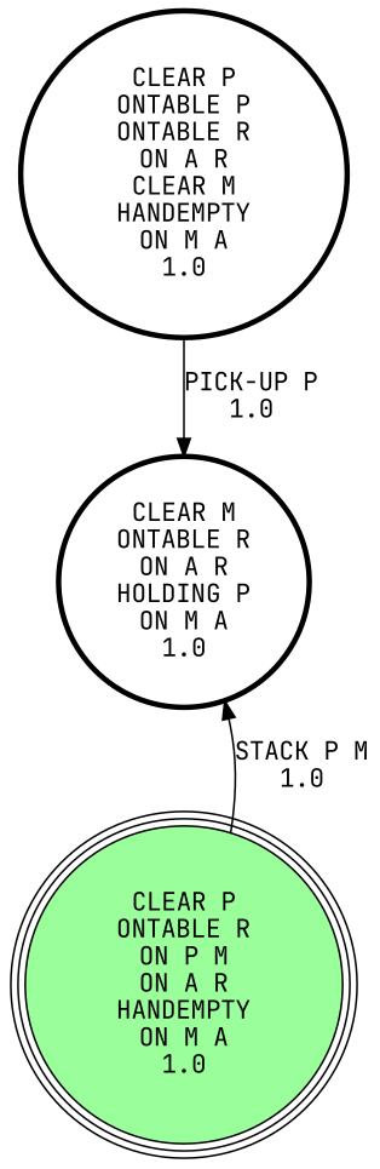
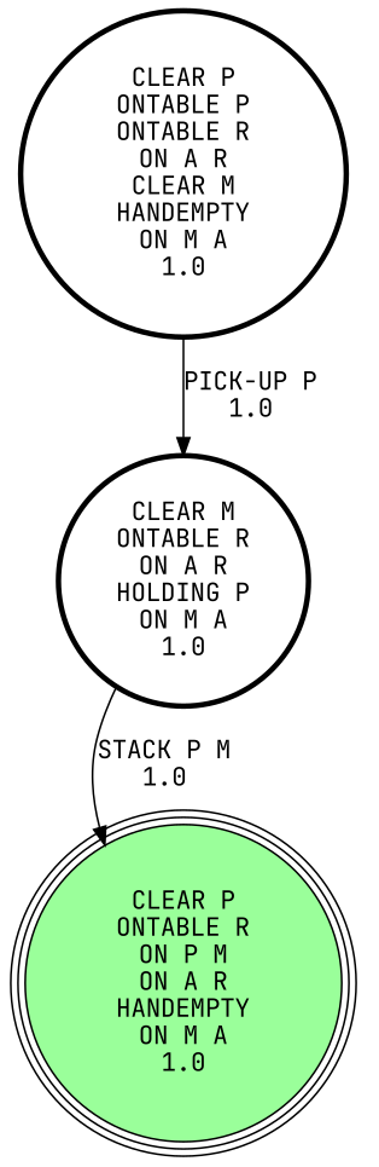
  digraph {
    fontname="JetBrains Mono"
    node [penwidth=3 shape=circle fontname="JetBrains Mono"]
    edge [fontname="JetBrains Mono"]
    "CLEAR M\nONTABLE R\nON A R\nHOLDING P\nON M A\n1.0\n"
    "CLEAR P\nONTABLE R\nON P M\nON A R\nHANDEMPTY\nON M A\n1.0\n" [fillcolor=palegreen1 peripheries=3 style=filled penwidth=""]
    "CLEAR P\nONTABLE P\nONTABLE R\nON A R\nCLEAR M\nHANDEMPTY\nON M A\n1.0\n"
-   "CLEAR P\nONTABLE R\nON P M\nON A R\nHANDEMPTY\nON M A\n1.0\n" -> "CLEAR M\nONTABLE R\nON A R\nHOLDING P\nON M A\n1.0\n" [label="STACK P M\n1.0\n"]
+   "CLEAR M\nONTABLE R\nON A R\nHOLDING P\nON M A\n1.0\n" -> "CLEAR P\nONTABLE R\nON P M\nON A R\nHANDEMPTY\nON M A\n1.0\n" [label="STACK P M\n1.0\n"]
    "CLEAR P\nONTABLE P\nONTABLE R\nON A R\nCLEAR M\nHANDEMPTY\nON M A\n1.0\n" -> "CLEAR M\nONTABLE R\nON A R\nHOLDING P\nON M A\n1.0\n" [label="PICK-UP P\n1.0\n"]
  }
